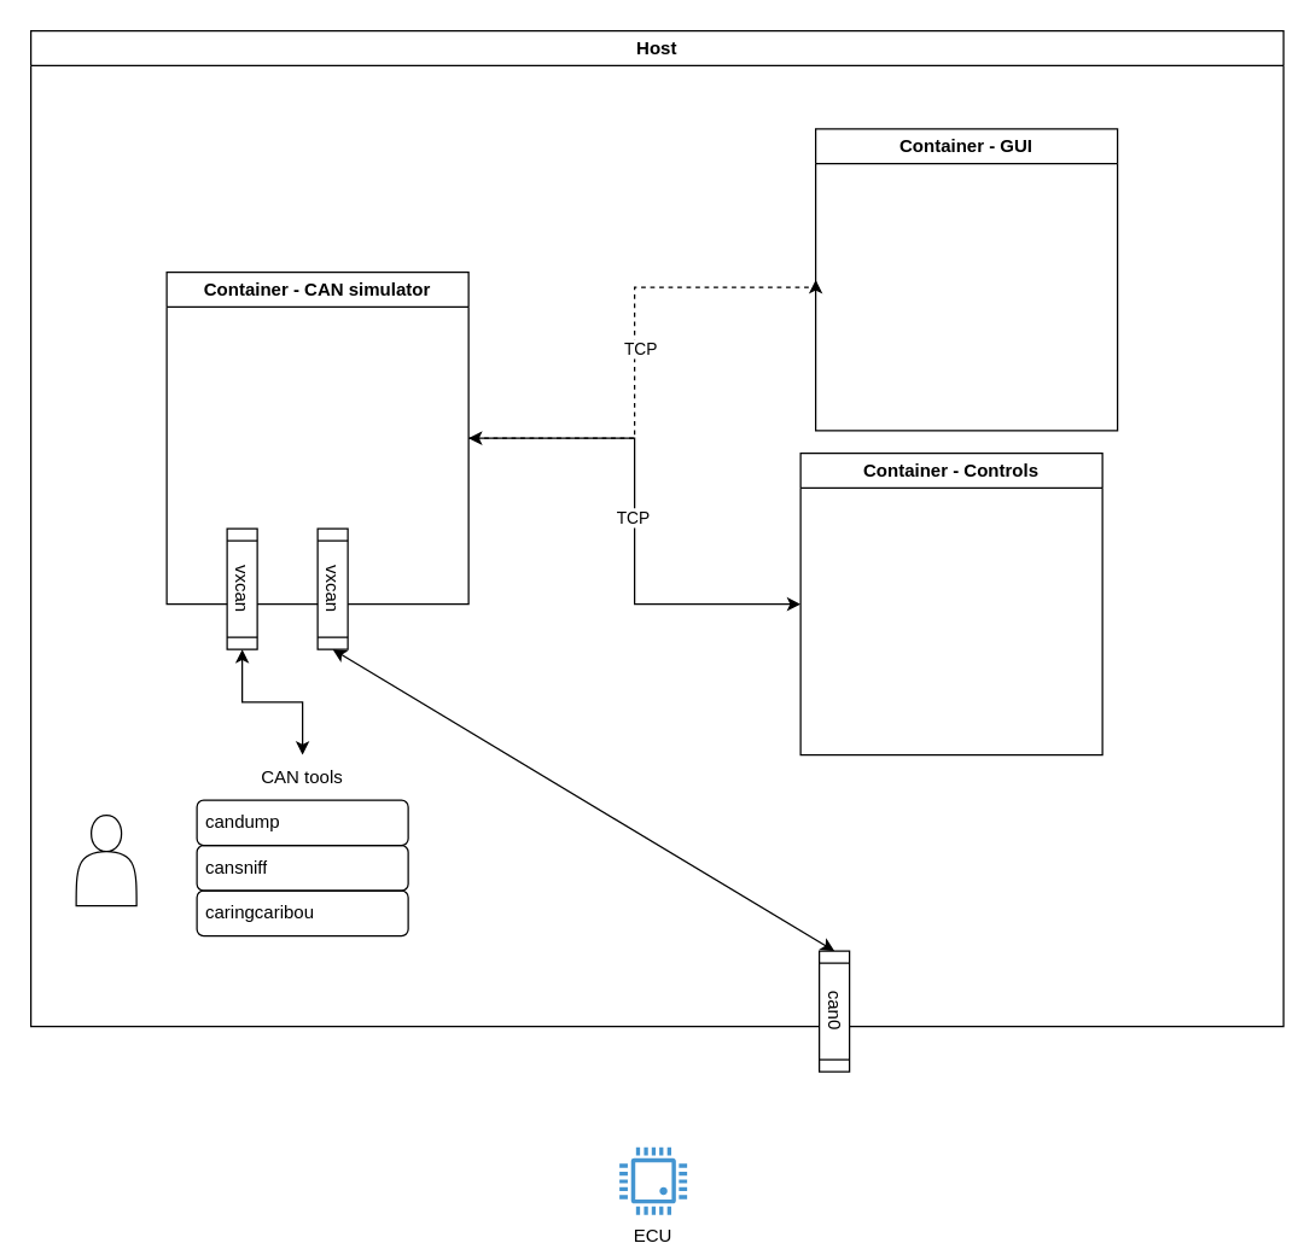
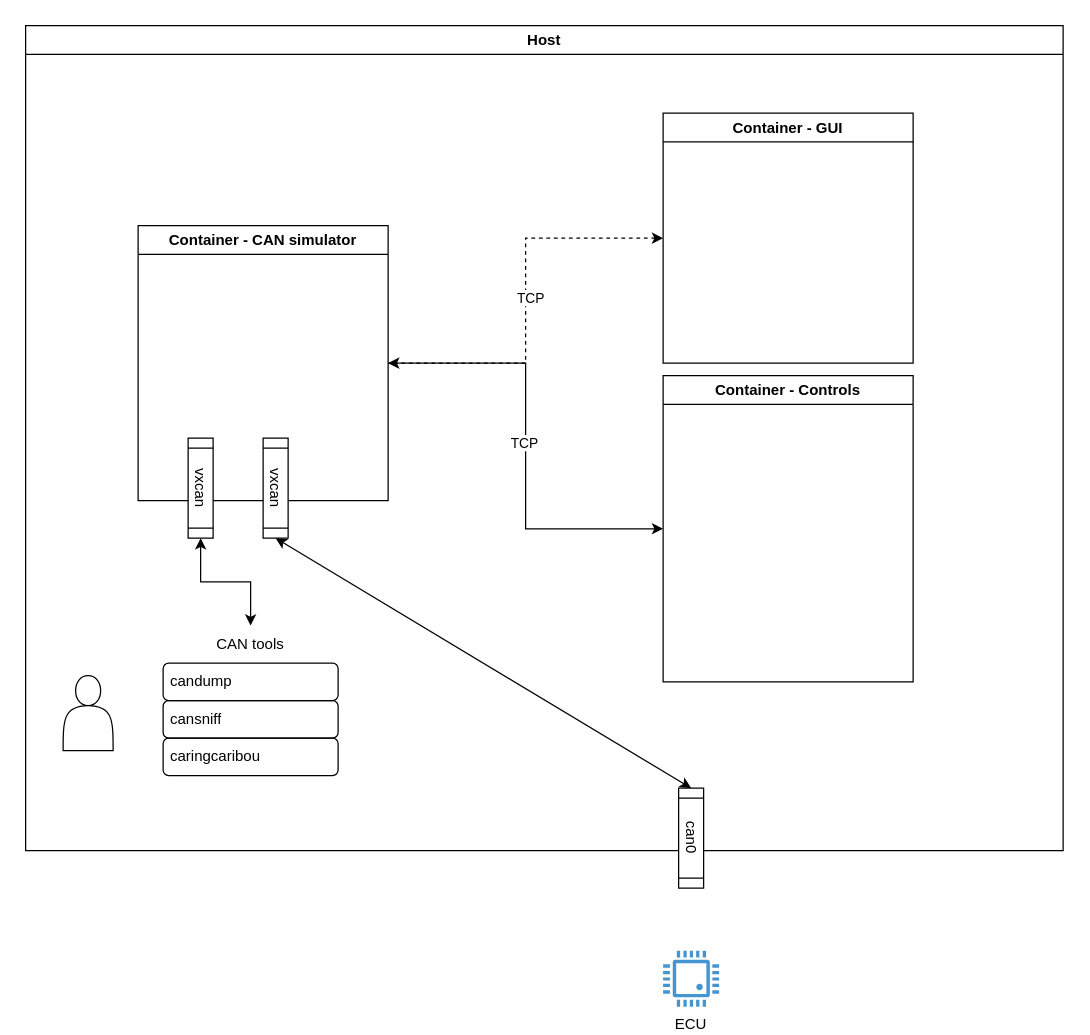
  <mxCell id="0" />
  <mxCell id="1" parent="0" />
  <mxCell id="2" value="Host" style="swimlane;whiteSpace=wrap;html=1;" vertex="1" parent="1"><mxGeometry x="20" y="20" width="830" height="660" as="geometry" /></mxCell>
  <mxCell id="3" style="edgeStyle=orthogonalEdgeStyle;rounded=0;orthogonalLoop=1;jettySize=auto;html=1;exitX=1;exitY=0.5;exitDx=0;exitDy=0;entryX=0;entryY=0.5;entryDx=0;entryDy=0;" edge="1" parent="2" source="5" target="17"><mxGeometry relative="1" as="geometry" /></mxCell>
  <mxCell id="4" value="TCP" style="edgeLabel;html=1;align=center;verticalAlign=middle;resizable=0;points=[];" vertex="1" connectable="0" parent="3"><mxGeometry x="-0.018" y="-2" relative="1" as="geometry"><mxPoint as="offset" /></mxGeometry></mxCell>
  <mxCell id="5" value="Container - CAN simulator " style="swimlane;whiteSpace=wrap;html=1;" vertex="1" parent="2"><mxGeometry x="90" y="160" width="200" height="220" as="geometry" /></mxCell>
  <mxCell id="6" value="vxcan" style="shape=process;whiteSpace=wrap;html=1;backgroundOutline=1;rotation=90;" vertex="1" parent="5"><mxGeometry x="10" y="200" width="80" height="20" as="geometry" /></mxCell>
  <mxCell id="7" value="vxcan" style="shape=process;whiteSpace=wrap;html=1;backgroundOutline=1;rotation=90;" vertex="1" parent="5"><mxGeometry x="70" y="200" width="80" height="20" as="geometry" /></mxCell>
  <mxCell id="8" value="" style="shape=actor;whiteSpace=wrap;html=1;" vertex="1" parent="2"><mxGeometry x="30" y="520" width="40" height="60" as="geometry" /></mxCell>
  <mxCell id="9" value="CAN tools" style="swimlane;fontStyle=0;childLayout=stackLayout;horizontal=1;startSize=30;horizontalStack=0;resizeParent=1;resizeParentMax=0;resizeLast=0;collapsible=1;marginBottom=0;whiteSpace=wrap;html=1;swimlaneLine=1;strokeColor=none;" vertex="1" parent="2"><mxGeometry x="110" y="480" width="140" height="120" as="geometry" /></mxCell>
  <mxCell id="10" value="candump&lt;span style=&quot;white-space: pre;&quot;&gt;&#09;&lt;/span&gt;&lt;span style=&quot;white-space: pre;&quot;&gt;&#09;&lt;/span&gt;" style="text;strokeColor=default;fillColor=none;align=left;verticalAlign=middle;spacingLeft=4;spacingRight=4;overflow=hidden;points=[[0,0.5],[1,0.5]];portConstraint=eastwest;rotatable=0;whiteSpace=wrap;html=1;rounded=1;" vertex="1" parent="9"><mxGeometry y="30" width="140" height="30" as="geometry" /></mxCell>
  <mxCell id="11" value="cansniff" style="text;strokeColor=default;fillColor=none;align=left;verticalAlign=middle;spacingLeft=4;spacingRight=4;overflow=hidden;points=[[0,0.5],[1,0.5]];portConstraint=eastwest;rotatable=0;whiteSpace=wrap;html=1;rounded=1;" vertex="1" parent="9"><mxGeometry y="60" width="140" height="30" as="geometry" /></mxCell>
  <mxCell id="12" value="caringcaribou" style="text;strokeColor=default;fillColor=none;align=left;verticalAlign=middle;spacingLeft=4;spacingRight=4;overflow=hidden;points=[[0,0.5],[1,0.5]];portConstraint=eastwest;rotatable=0;whiteSpace=wrap;html=1;glass=0;rounded=1;" vertex="1" parent="9"><mxGeometry y="90" width="140" height="30" as="geometry" /></mxCell>
  <mxCell id="13" style="edgeStyle=orthogonalEdgeStyle;rounded=0;orthogonalLoop=1;jettySize=auto;html=1;exitX=0;exitY=0.5;exitDx=0;exitDy=0;entryX=1;entryY=0.5;entryDx=0;entryDy=0;startArrow=classic;startFill=1;dashed=1;" edge="1" parent="2" source="15" target="5"><mxGeometry relative="1" as="geometry"><Array as="points"><mxPoint x="400" y="170" /><mxPoint x="400" y="270" /></Array></mxGeometry></mxCell>
  <mxCell id="14" value="TCP" style="edgeLabel;html=1;align=center;verticalAlign=middle;resizable=0;points=[];" vertex="1" connectable="0" parent="13"><mxGeometry y="3" relative="1" as="geometry"><mxPoint y="-3" as="offset" /></mxGeometry></mxCell>
- <mxCell id="15" value="Container - GUI" style="swimlane;whiteSpace=wrap;html=1;" vertex="1" parent="2"><mxGeometry x="520" y="65" width="200" height="200" as="geometry" /></mxCell>
+ <mxCell id="15" value="Container - GUI" style="swimlane;whiteSpace=wrap;html=1;" vertex="1" parent="2"><mxGeometry x="510" y="70" width="200" height="200" as="geometry" /></mxCell>
  <mxCell id="16" style="edgeStyle=orthogonalEdgeStyle;rounded=0;orthogonalLoop=1;jettySize=auto;html=1;exitX=1;exitY=0.5;exitDx=0;exitDy=0;startArrow=classic;startFill=1;" edge="1" parent="2" source="6" target="9"><mxGeometry relative="1" as="geometry" /></mxCell>
- <mxCell id="17" value="Container - Controls" style="swimlane;whiteSpace=wrap;html=1;" vertex="1" parent="2"><mxGeometry x="510" y="280" width="200" height="200" as="geometry" /></mxCell>
+ <mxCell id="17" value="Container - Controls" style="swimlane;whiteSpace=wrap;html=1;" vertex="1" parent="2"><mxGeometry x="510" y="280" width="200" height="245" as="geometry" /></mxCell>
  <mxCell id="18" value="&lt;div&gt;can0&lt;/div&gt;" style="shape=process;whiteSpace=wrap;html=1;backgroundOutline=1;rotation=90;" vertex="1" parent="2"><mxGeometry x="492.4" y="640" width="80" height="20" as="geometry" /></mxCell>
  <mxCell id="19" value="" style="endArrow=classic;startArrow=classic;html=1;rounded=0;entryX=1;entryY=0.5;entryDx=0;entryDy=0;exitX=0;exitY=0.5;exitDx=0;exitDy=0;" edge="1" parent="2" source="18" target="7"><mxGeometry width="50" height="50" relative="1" as="geometry"><mxPoint x="530" y="740" as="sourcePoint" /><mxPoint x="360" y="610" as="targetPoint" /></mxGeometry></mxCell>
- <mxCell id="20" value="ECU" style="pointerEvents=1;shadow=0;dashed=0;html=1;strokeColor=none;fillColor=#4495D1;labelPosition=center;verticalLabelPosition=bottom;verticalAlign=top;align=center;outlineConnect=0;shape=mxgraph.veeam.cpu;" vertex="1" parent="1"><mxGeometry x="410" y="760" width="44.8" height="44.8" as="geometry" /></mxCell>
+ <mxCell id="20" value="ECU" style="pointerEvents=1;shadow=0;dashed=0;html=1;strokeColor=none;fillColor=#4495D1;labelPosition=center;verticalLabelPosition=bottom;verticalAlign=top;align=center;outlineConnect=0;shape=mxgraph.veeam.cpu;" vertex="1" parent="1"><mxGeometry x="530" y="760" width="44.8" height="44.8" as="geometry" /></mxCell>
